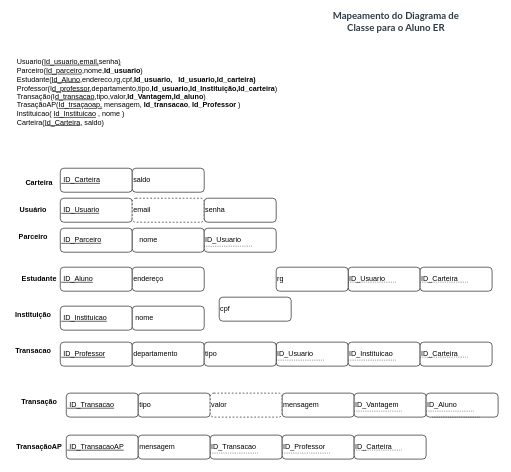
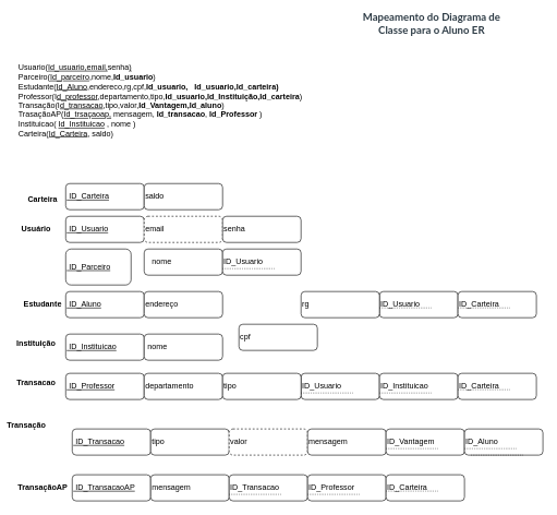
  <mxCell id="0" />
  <mxCell id="1" parent="0" />
  <mxCell id="2" value="&lt;div style=&quot;text-align: left&quot;&gt;&lt;span&gt;Usuario(&lt;/span&gt;&lt;u&gt;Id_usuario,email,&lt;/u&gt;&lt;span&gt;senha&lt;/span&gt;&lt;u&gt;)&lt;/u&gt;&lt;/div&gt;&lt;div style=&quot;text-align: left&quot;&gt;Parceiro(&lt;u&gt;Id_parceiro&lt;/u&gt;,nome,&lt;b&gt;Id_usuario&lt;/b&gt;)&lt;/div&gt;&lt;div style=&quot;text-align: left&quot;&gt;Estudante(&lt;u&gt;Id_Aluno&lt;/u&gt;,endereco,rg,cpf,&lt;b&gt;Id_usuario,&amp;nbsp; &amp;nbsp;&lt;/b&gt;&lt;b style=&quot;text-align: justify&quot;&gt;Id_usuario,&lt;/b&gt;&lt;b style=&quot;text-align: justify&quot;&gt;Id_carteira&lt;/b&gt;&lt;b style=&quot;text-align: justify&quot;&gt;)&lt;/b&gt;&lt;/div&gt;&lt;div style=&quot;text-align: left&quot;&gt;Professor(I&lt;u&gt;d_professor&lt;/u&gt;,departamento,tipo,&lt;b&gt;Id_usuario,Id_Instituição,Id_carteira&lt;/b&gt;)&lt;/div&gt;&lt;div style=&quot;text-align: left&quot;&gt;Transação(I&lt;u&gt;d_transacao&lt;/u&gt;,tipo,valor,&lt;b&gt;Id_Vantagem,Id_aluno&lt;/b&gt;)&lt;/div&gt;&lt;div style=&quot;text-align: left&quot;&gt;TrasaçãoAP(&lt;u&gt;Id_trsaçaoap,&lt;/u&gt; mensagem, &lt;b&gt;Id_transacao&lt;/b&gt;,&amp;nbsp;&lt;b&gt;Id_Professor&amp;nbsp;&lt;/b&gt;)&lt;/div&gt;&lt;div style=&quot;text-align: left&quot;&gt;Instituicao( &lt;u&gt;Id_Instituicao&lt;/u&gt; , nome )&lt;/div&gt;&lt;div style=&quot;text-align: left&quot;&gt;Carteira(&lt;u&gt;Id_Carteira&lt;/u&gt;, saldo)&lt;/div&gt;&lt;div style=&quot;text-align: left&quot;&gt;&lt;br&gt;&lt;/div&gt;&lt;div style=&quot;text-align: left&quot;&gt;&lt;br&gt;&lt;/div&gt;&lt;div style=&quot;text-align: left&quot;&gt;&lt;span&gt;&lt;br&gt;&lt;/span&gt;&lt;/div&gt;" style="text;html=1;strokeColor=none;fillColor=none;align=center;verticalAlign=middle;whiteSpace=wrap;rounded=0;" parent="1" vertex="1"><mxGeometry y="50" width="450" height="250" as="geometry" x="20" /></mxCell>
- <mxCell id="3" value="&lt;u&gt;&amp;nbsp;ID_Parceiro&lt;/u&gt;" style="rounded=1;whiteSpace=wrap;html=1;align=left;" parent="1" vertex="1"><mxGeometry x="100" y="380" width="120" height="40" as="geometry" /></mxCell>
+ <mxCell id="3" value="&lt;u&gt;&amp;nbsp;ID_Parceiro&lt;/u&gt;" style="rounded=1;whiteSpace=wrap;html=1;align=left;" parent="1" vertex="1"><mxGeometry x="100" y="380" width="100" height="55" as="geometry" /></mxCell>
  <mxCell id="4" value="&amp;nbsp; &amp;nbsp;nome" style="rounded=1;whiteSpace=wrap;html=1;align=left;" parent="1" vertex="1"><mxGeometry x="220" y="380" width="120" height="40" as="geometry" /></mxCell>
  <mxCell id="5" value="ID_Usuario" style="rounded=1;whiteSpace=wrap;html=1;align=left;" parent="1" vertex="1"><mxGeometry x="340" y="380" width="120" height="40" as="geometry" /></mxCell>
  <mxCell id="6" value="" style="endArrow=none;html=1;rounded=0;dashed=1;dashPattern=1 2;exitX=0;exitY=0.75;exitDx=0;exitDy=0;" parent="1" source="5" edge="1"><mxGeometry relative="1" as="geometry"><mxPoint x="350" y="410" as="sourcePoint" /><mxPoint x="420" y="410" as="targetPoint" /></mxGeometry></mxCell>
- <mxCell id="7" value="&lt;b&gt;Parceiro&lt;/b&gt;" style="text;html=1;strokeColor=none;fillColor=none;align=center;verticalAlign=middle;whiteSpace=wrap;rounded=0;" parent="1" vertex="1"><mxGeometry y="380" width="70" height="30" as="geometry" x="20" /></mxCell>
  <mxCell id="8" value="&lt;u&gt;&amp;nbsp;ID_Usuario&lt;/u&gt;" style="rounded=1;whiteSpace=wrap;html=1;align=left;" parent="1" vertex="1"><mxGeometry x="100" y="330" width="120" height="40" as="geometry" /></mxCell>
  <mxCell id="9" value="email" style="rounded=1;whiteSpace=wrap;html=1;align=left;dashed=1;" parent="1" vertex="1"><mxGeometry x="220" y="330" width="120" height="40" as="geometry" /></mxCell>
  <mxCell id="10" value="&lt;b&gt;Usuário&lt;/b&gt;" style="text;html=1;strokeColor=none;fillColor=none;align=center;verticalAlign=middle;whiteSpace=wrap;rounded=0;" parent="1" vertex="1"><mxGeometry y="335" width="70" height="30" as="geometry" x="20" /></mxCell>
  <mxCell id="11" value="&lt;u&gt;&amp;nbsp;ID_Aluno&lt;/u&gt;" style="rounded=1;whiteSpace=wrap;html=1;align=left;" parent="1" vertex="1"><mxGeometry x="100" y="445" width="120" height="40" as="geometry" /></mxCell>
  <mxCell id="12" value="endereço" style="rounded=1;whiteSpace=wrap;html=1;align=left;" parent="1" vertex="1"><mxGeometry x="220" y="445" width="120" height="40" as="geometry" /></mxCell>
  <mxCell id="13" value="ID_Usuario" style="rounded=1;whiteSpace=wrap;html=1;align=left;" parent="1" vertex="1"><mxGeometry x="580" y="445" width="120" height="40" as="geometry" /></mxCell>
  <mxCell id="14" value="&lt;b&gt;Estudante&lt;/b&gt;" style="text;html=1;strokeColor=none;fillColor=none;align=center;verticalAlign=middle;whiteSpace=wrap;rounded=0;" parent="1" vertex="1"><mxGeometry x="30" y="450" width="70" height="30" as="geometry" /></mxCell>
  <mxCell id="15" value="cpf" style="rounded=1;whiteSpace=wrap;html=1;align=left;" parent="1" vertex="1"><mxGeometry x="365" y="495" width="120" height="40" as="geometry" /></mxCell>
  <mxCell id="16" value="rg" style="rounded=1;whiteSpace=wrap;html=1;align=left;" parent="1" vertex="1"><mxGeometry x="460" y="445" width="120" height="40" as="geometry" /></mxCell>
  <mxCell id="17" value="" style="endArrow=none;html=1;rounded=0;dashed=1;dashPattern=1 2;exitX=0;exitY=0.75;exitDx=0;exitDy=0;" parent="1" edge="1"><mxGeometry relative="1" as="geometry"><mxPoint x="580" y="470" as="sourcePoint" /><mxPoint x="660" y="470" as="targetPoint" /></mxGeometry></mxCell>
  <mxCell id="18" value="&lt;u&gt;&amp;nbsp;ID_Professor&lt;/u&gt;" style="rounded=1;whiteSpace=wrap;html=1;align=left;" parent="1" vertex="1"><mxGeometry x="100" y="570" width="120" height="40" as="geometry" /></mxCell>
  <mxCell id="19" value="departamento" style="rounded=1;whiteSpace=wrap;html=1;align=left;" parent="1" vertex="1"><mxGeometry x="220" y="570" width="120" height="40" as="geometry" /></mxCell>
  <mxCell id="20" value="&lt;b&gt;Transacao&lt;/b&gt;" style="text;html=1;strokeColor=none;fillColor=none;align=center;verticalAlign=middle;whiteSpace=wrap;rounded=0;" parent="1" vertex="1"><mxGeometry y="570" width="70" height="30" as="geometry" x="20" /></mxCell>
  <mxCell id="21" value="ID_Usuario" style="rounded=1;whiteSpace=wrap;html=1;align=left;" parent="1" vertex="1"><mxGeometry x="460" y="570" width="120" height="40" as="geometry" /></mxCell>
  <mxCell id="22" value="ID_Instituicao" style="rounded=1;whiteSpace=wrap;html=1;align=left;" parent="1" vertex="1"><mxGeometry x="580" y="570" width="120" height="40" as="geometry" /></mxCell>
  <mxCell id="23" value="" style="endArrow=none;html=1;rounded=0;dashed=1;dashPattern=1 2;exitX=0;exitY=0.75;exitDx=0;exitDy=0;" parent="1" edge="1"><mxGeometry relative="1" as="geometry"><mxPoint x="580" y="600" as="sourcePoint" /><mxPoint x="660" y="600" as="targetPoint" /></mxGeometry></mxCell>
  <mxCell id="24" value="&lt;b&gt;Instituição&lt;/b&gt;" style="text;html=1;strokeColor=none;fillColor=none;align=center;verticalAlign=middle;whiteSpace=wrap;rounded=0;" parent="1" vertex="1"><mxGeometry y="510" width="70" height="30" as="geometry" x="20" /></mxCell>
  <mxCell id="25" value="&lt;u&gt;&amp;nbsp;ID_Instituicao&lt;/u&gt;" style="rounded=1;whiteSpace=wrap;html=1;align=left;" parent="1" vertex="1"><mxGeometry x="100" y="510" width="120" height="40" as="geometry" /></mxCell>
  <mxCell id="26" value="&amp;nbsp;nome" style="rounded=1;whiteSpace=wrap;html=1;align=left;" parent="1" vertex="1"><mxGeometry x="220" y="510" width="120" height="40" as="geometry" /></mxCell>
- <mxCell id="27" value="&lt;b&gt;Transação&lt;/b&gt;" style="text;html=1;strokeColor=none;fillColor=none;align=center;verticalAlign=middle;whiteSpace=wrap;rounded=0;" parent="1" vertex="1"><mxGeometry x="30" y="655" width="70" height="30" as="geometry" /></mxCell>
+ <mxCell id="27" value="&lt;b&gt;Transação&lt;/b&gt;" style="text;html=1;strokeColor=none;fillColor=none;align=center;verticalAlign=middle;whiteSpace=wrap;rounded=0;" parent="1" vertex="1"><mxGeometry x="5" y="635" width="70" height="30" as="geometry" /></mxCell>
  <mxCell id="28" value="&lt;u&gt;&amp;nbsp;ID_Transacao&lt;/u&gt;" style="rounded=1;whiteSpace=wrap;html=1;align=left;" parent="1" vertex="1"><mxGeometry x="110" y="655" width="120" height="40" as="geometry" /></mxCell>
  <mxCell id="29" value="tipo" style="rounded=1;whiteSpace=wrap;html=1;align=left;" parent="1" vertex="1"><mxGeometry x="230" y="655" width="120" height="40" as="geometry" /></mxCell>
  <mxCell id="30" value="valor" style="rounded=1;whiteSpace=wrap;html=1;align=left;dashed=1;" parent="1" vertex="1"><mxGeometry x="350" y="655" width="120" height="40" as="geometry" /></mxCell>
  <mxCell id="31" value="mensagem" style="rounded=1;whiteSpace=wrap;html=1;align=left;" parent="1" vertex="1"><mxGeometry x="470" y="655" width="120" height="40" as="geometry" /></mxCell>
  <mxCell id="32" value="ID_Vantagem" style="rounded=1;whiteSpace=wrap;html=1;align=left;" parent="1" vertex="1"><mxGeometry x="590" y="655" width="120" height="40" as="geometry" /></mxCell>
  <mxCell id="33" value="" style="endArrow=none;html=1;rounded=0;dashed=1;dashPattern=1 2;exitX=0;exitY=0.75;exitDx=0;exitDy=0;" parent="1" edge="1"><mxGeometry relative="1" as="geometry"><mxPoint x="590" y="685" as="sourcePoint" /><mxPoint x="670" y="685" as="targetPoint" /></mxGeometry></mxCell>
  <mxCell id="34" value="ID_Aluno" style="rounded=1;whiteSpace=wrap;html=1;align=left;" parent="1" vertex="1"><mxGeometry x="710" y="655" width="120" height="40" as="geometry" /></mxCell>
  <mxCell id="35" value="" style="endArrow=none;html=1;rounded=0;dashed=1;dashPattern=1 2;exitX=0;exitY=0.75;exitDx=0;exitDy=0;" parent="1" edge="1"><mxGeometry relative="1" as="geometry"><mxPoint x="710" y="685" as="sourcePoint" /><mxPoint x="790" y="685" as="targetPoint" /></mxGeometry></mxCell>
  <mxCell id="36" value="&lt;b&gt;TransaçãoAP&lt;/b&gt;" style="text;html=1;strokeColor=none;fillColor=none;align=center;verticalAlign=middle;whiteSpace=wrap;rounded=0;" parent="1" vertex="1"><mxGeometry x="30" y="730" width="70" height="30" as="geometry" /></mxCell>
  <mxCell id="37" value="&lt;u&gt;&amp;nbsp;ID_TransacaoAP&lt;/u&gt;" style="rounded=1;whiteSpace=wrap;html=1;align=left;" parent="1" vertex="1"><mxGeometry x="110" y="725" width="120" height="40" as="geometry" /></mxCell>
  <mxCell id="38" value="mensagem" style="rounded=1;whiteSpace=wrap;html=1;align=left;" parent="1" vertex="1"><mxGeometry x="230" y="725" width="120" height="40" as="geometry" /></mxCell>
  <mxCell id="39" value="ID_Transacao" style="rounded=1;whiteSpace=wrap;html=1;align=left;" parent="1" vertex="1"><mxGeometry x="350" y="725" width="120" height="40" as="geometry" /></mxCell>
  <mxCell id="40" value="ID_Professor" style="rounded=1;whiteSpace=wrap;html=1;align=left;" parent="1" vertex="1"><mxGeometry x="470" y="725" width="120" height="40" as="geometry" /></mxCell>
  <mxCell id="41" value="" style="endArrow=none;html=1;rounded=0;dashed=1;dashPattern=1 2;exitX=0;exitY=0.75;exitDx=0;exitDy=0;" parent="1" edge="1"><mxGeometry relative="1" as="geometry"><mxPoint x="350" y="755" as="sourcePoint" /><mxPoint x="430" y="755" as="targetPoint" /></mxGeometry></mxCell>
  <mxCell id="42" value="" style="endArrow=none;html=1;rounded=0;dashed=1;dashPattern=1 2;exitX=0;exitY=0.75;exitDx=0;exitDy=0;" parent="1" edge="1"><mxGeometry relative="1" as="geometry"><mxPoint x="720" y="695" as="sourcePoint" /><mxPoint x="800" y="695" as="targetPoint" /></mxGeometry></mxCell>
  <mxCell id="43" value="" style="endArrow=none;html=1;rounded=0;dashed=1;dashPattern=1 2;exitX=0;exitY=0.75;exitDx=0;exitDy=0;" parent="1" edge="1"><mxGeometry relative="1" as="geometry"><mxPoint x="470" y="755" as="sourcePoint" /><mxPoint x="550" y="755" as="targetPoint" /></mxGeometry></mxCell>
  <mxCell id="44" value="&lt;span style=&quot;color: rgb(45 , 59 , 69) ; font-family: &amp;#34;lato extended&amp;#34; , &amp;#34;lato&amp;#34; , &amp;#34;helvetica neue&amp;#34; , &amp;#34;helvetica&amp;#34; , &amp;#34;arial&amp;#34; , sans-serif ; font-size: 16px ; background-color: rgb(255 , 255 , 255)&quot;&gt;&lt;b&gt;Mapeamento do Diagrama de Classe para o Aluno ER&lt;/b&gt;&lt;/span&gt;" style="text;html=1;strokeColor=none;fillColor=none;align=center;verticalAlign=middle;whiteSpace=wrap;rounded=0;" parent="1" vertex="1"><mxGeometry x="530" y="20" width="260" height="30" as="geometry" /></mxCell>
  <mxCell id="45" value="senha" style="rounded=1;whiteSpace=wrap;html=1;align=left;" vertex="1" parent="1"><mxGeometry x="340" y="330" width="120" height="40" as="geometry" /></mxCell>
  <mxCell id="46" value="tipo" style="rounded=1;whiteSpace=wrap;html=1;align=left;" vertex="1" parent="1"><mxGeometry x="340" y="570" width="120" height="40" as="geometry" /></mxCell>
  <mxCell id="47" value="" style="endArrow=none;html=1;rounded=0;dashed=1;dashPattern=1 2;exitX=0;exitY=0.75;exitDx=0;exitDy=0;" edge="1" parent="1"><mxGeometry relative="1" as="geometry"><mxPoint x="460" y="600" as="sourcePoint" /><mxPoint x="540" y="600" as="targetPoint" /></mxGeometry></mxCell>
  <mxCell id="48" value="&lt;b&gt;Carteira&lt;/b&gt;" style="text;html=1;strokeColor=none;fillColor=none;align=center;verticalAlign=middle;whiteSpace=wrap;rounded=0;" vertex="1" parent="1"><mxGeometry x="30" y="290" width="70" height="30" as="geometry" /></mxCell>
  <mxCell id="49" value="&lt;u&gt;&amp;nbsp;ID_Carteira&lt;/u&gt;" style="rounded=1;whiteSpace=wrap;html=1;align=left;" vertex="1" parent="1"><mxGeometry x="100" y="280" width="120" height="40" as="geometry" /></mxCell>
  <mxCell id="50" value="saldo" style="rounded=1;whiteSpace=wrap;html=1;align=left;" vertex="1" parent="1"><mxGeometry x="220" y="280" width="120" height="40" as="geometry" /></mxCell>
  <mxCell id="51" value="ID_Carteira" style="rounded=1;whiteSpace=wrap;html=1;align=left;" vertex="1" parent="1"><mxGeometry x="700" y="445" width="120" height="40" as="geometry" /></mxCell>
  <mxCell id="52" value="" style="endArrow=none;html=1;rounded=0;dashed=1;dashPattern=1 2;exitX=0;exitY=0.75;exitDx=0;exitDy=0;" edge="1" parent="1"><mxGeometry relative="1" as="geometry"><mxPoint x="700" y="470" as="sourcePoint" /><mxPoint x="780" y="470" as="targetPoint" /></mxGeometry></mxCell>
  <mxCell id="53" value="ID_Carteira" style="rounded=1;whiteSpace=wrap;html=1;align=left;" vertex="1" parent="1"><mxGeometry x="700" y="570" width="120" height="40" as="geometry" /></mxCell>
  <mxCell id="54" value="" style="endArrow=none;html=1;rounded=0;dashed=1;dashPattern=1 2;exitX=0;exitY=0.75;exitDx=0;exitDy=0;" edge="1" parent="1"><mxGeometry relative="1" as="geometry"><mxPoint x="700" y="595" as="sourcePoint" /><mxPoint x="780" y="595" as="targetPoint" /></mxGeometry></mxCell>
  <mxCell id="55" value="ID_Carteira" style="rounded=1;whiteSpace=wrap;html=1;align=left;" vertex="1" parent="1"><mxGeometry x="590" y="725" width="120" height="40" as="geometry" /></mxCell>
  <mxCell id="56" value="" style="endArrow=none;html=1;rounded=0;dashed=1;dashPattern=1 2;exitX=0;exitY=0.75;exitDx=0;exitDy=0;" edge="1" parent="1"><mxGeometry relative="1" as="geometry"><mxPoint x="590" y="750" as="sourcePoint" /><mxPoint x="670" y="750" as="targetPoint" /></mxGeometry></mxCell>
